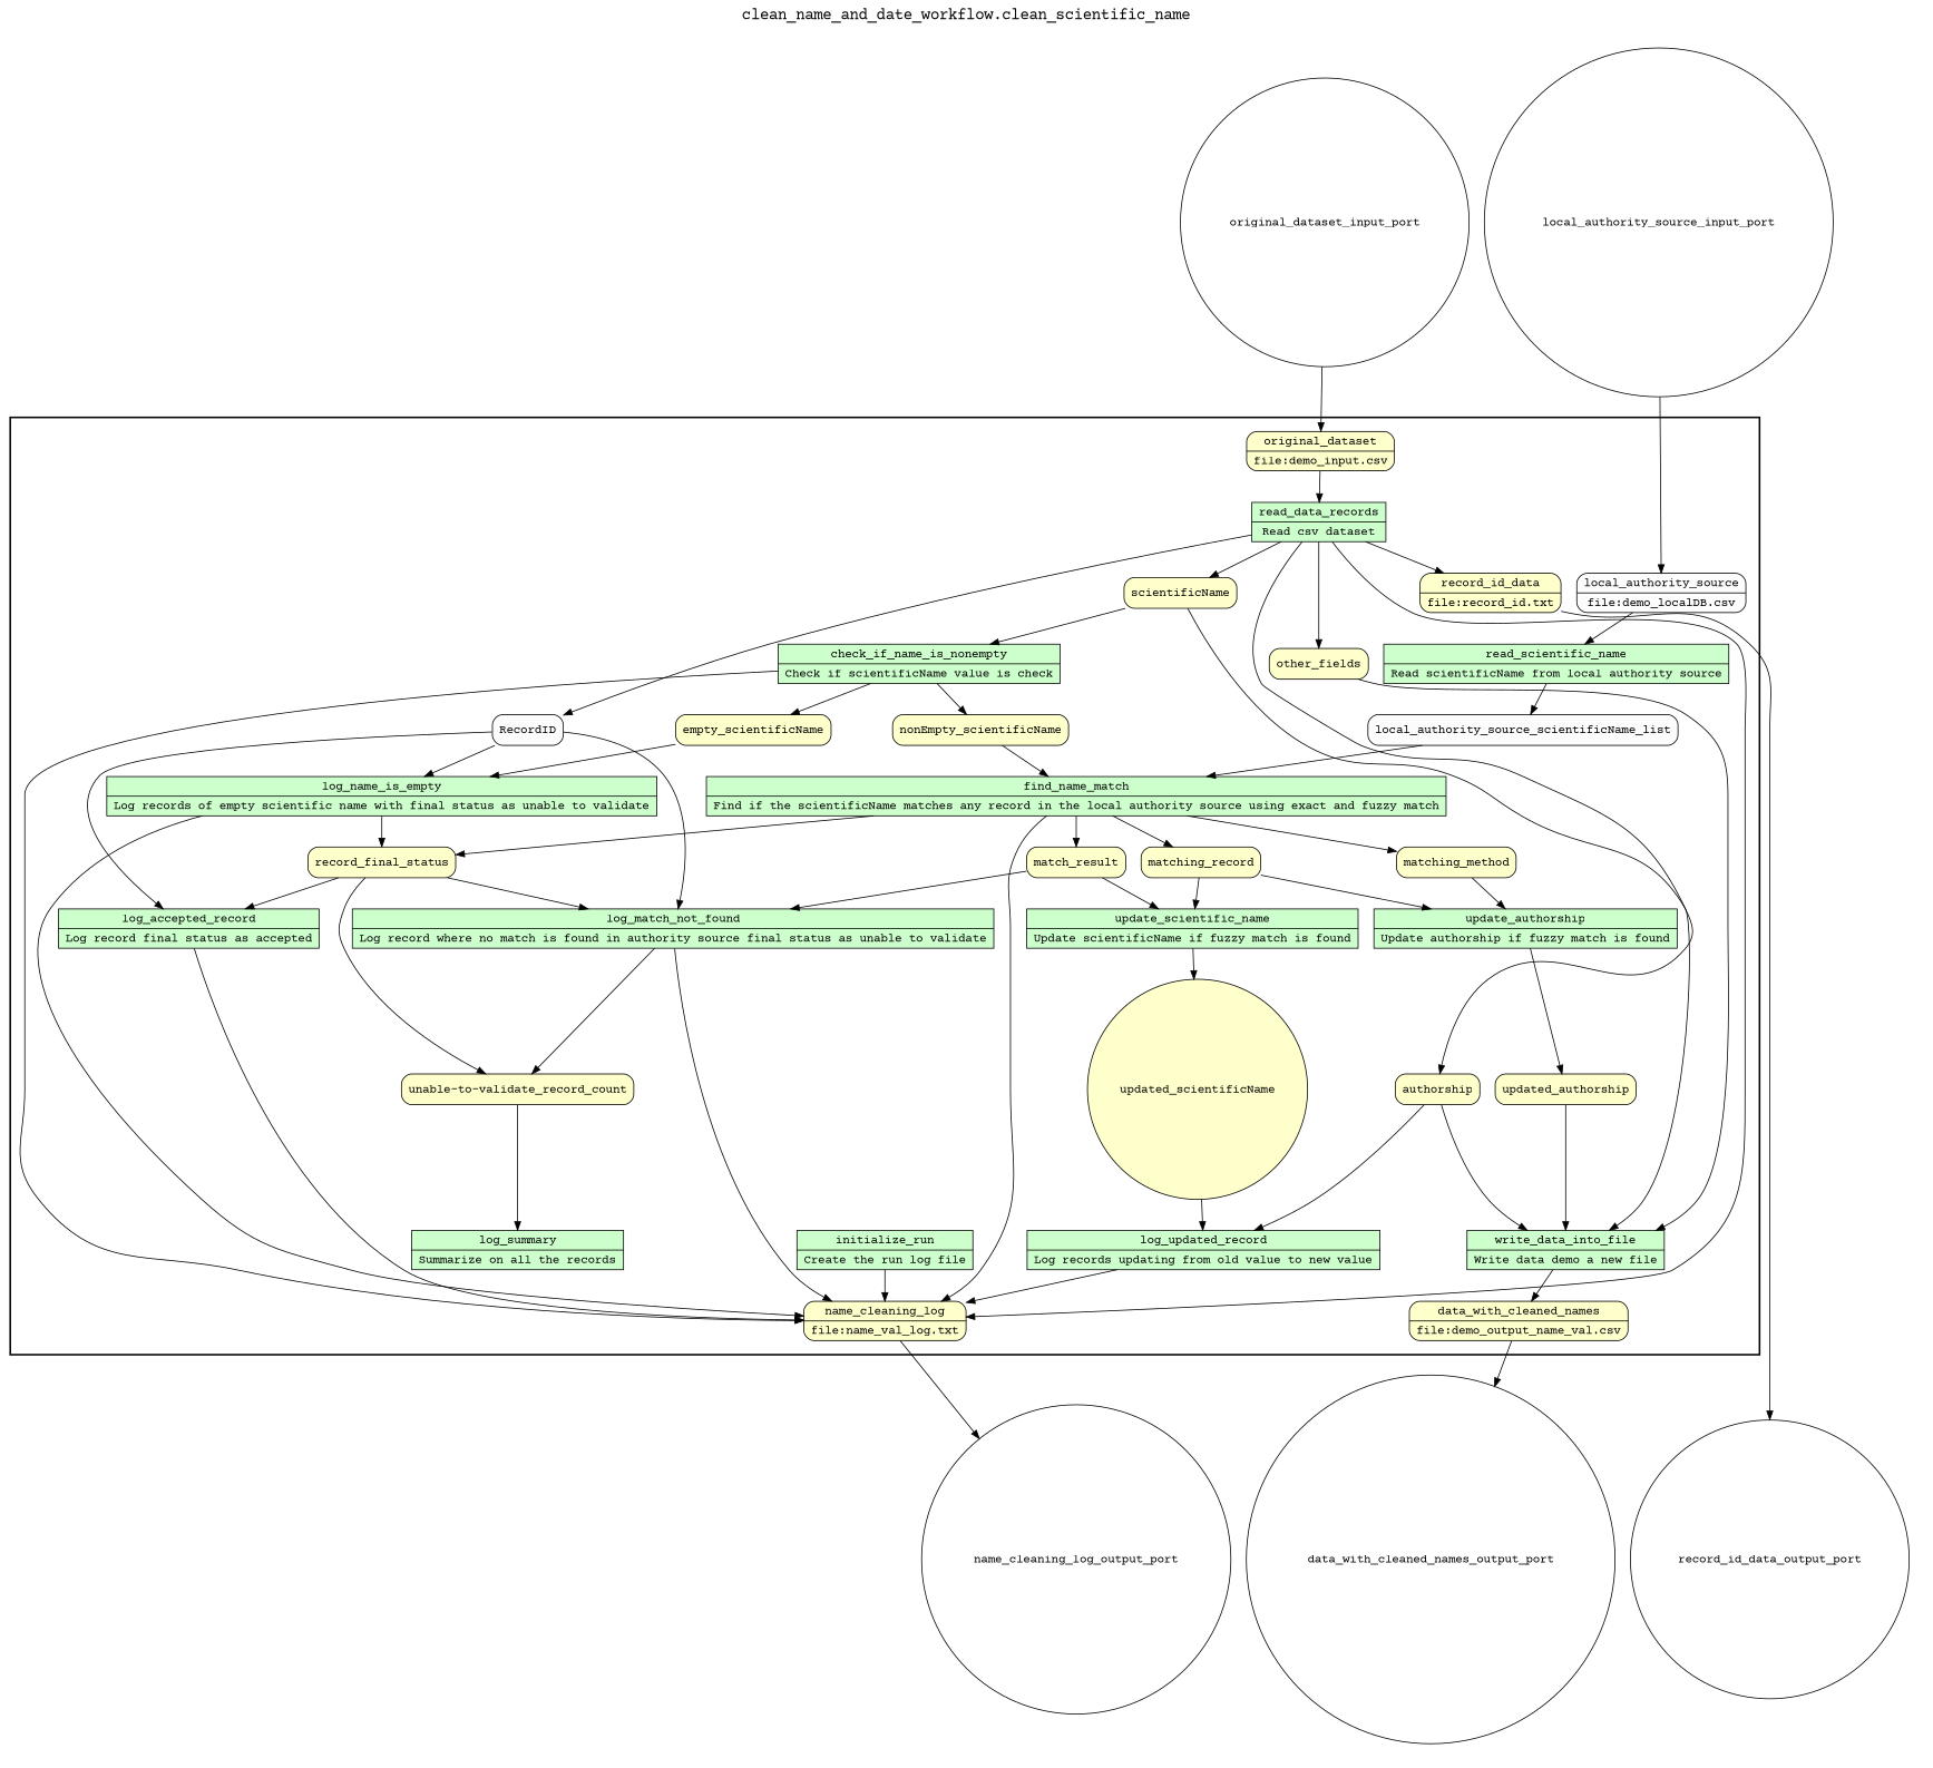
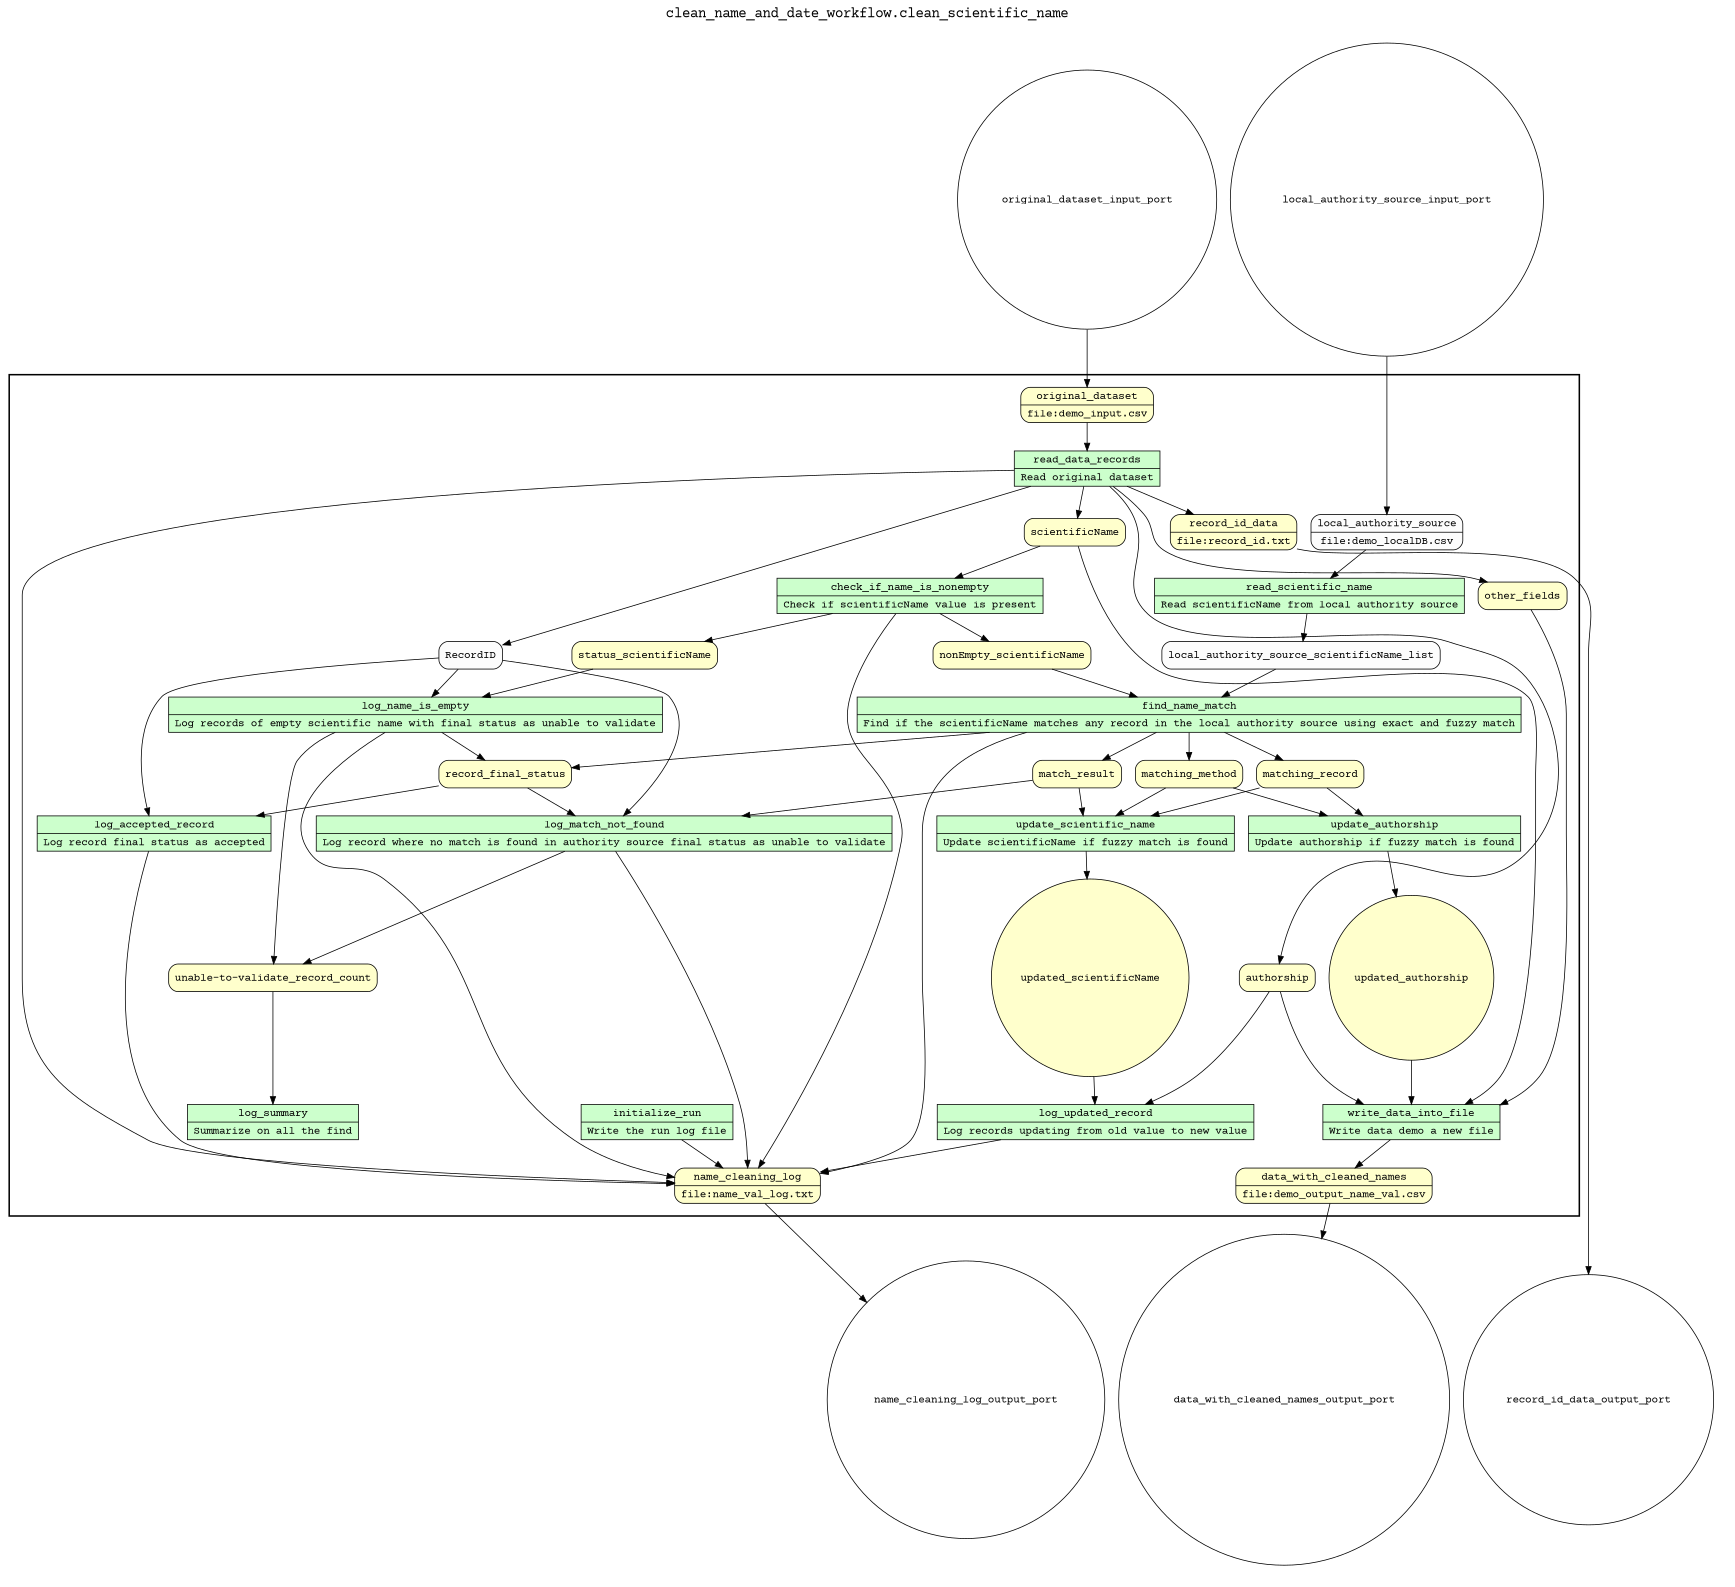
  digraph {
    fontname="Courier Prime"
    fontsize=18
    label="clean_name_and_date_workflow.clean_scientific_name"
    labelloc=t
    rankdir=TB
    node [fillcolor="#FFFFCC" fontname="Courier Prime" peripheries=1 shape=record style="rounded,filled"]
    edge [fontname="Courier Prime"]
-   n1 [fillcolor="#CCFFCC" label="{<f0> initialize_run |<f1> Create the run log file}" rankdir=LR style=filled]
+   n1 [fillcolor="#CCFFCC" label="{<f0> initialize_run |<f1> Write the run log file}" rankdir=LR style=filled]
    n2 [label="{<f0> name_cleaning_log |<f1> file\:name_val_log.txt}" rankdir=LR]
    n3 [fillcolor="#CCFFCC" label="{<f0> read_scientific_name |<f1> Read scientificName from local authority source}" rankdir=LR style=filled]
    local_authority_source_scientificName_list [fillcolor="#FCFCFC" shape=box]
-   n5 [fillcolor="#CCFFCC" label="{<f0> read_data_records |<f1> Read csv dataset}" rankdir=LR style=filled]
+   n5 [fillcolor="#CCFFCC" label="{<f0> read_data_records |<f1> Read original dataset}" rankdir=LR style=filled]
    n6 [label="{<f0> record_id_data |<f1> file\:record_id.txt}" rankdir=LR]
    scientificName [shape=box]
    authorship [shape=box]
    other_fields [shape=box]
    RecordID [fillcolor="#FCFCFC" shape=box]
-   n11 [fillcolor="#CCFFCC" label="{<f0> check_if_name_is_nonempty |<f1> Check if scientificName value is check}" rankdir=LR style=filled]
-   empty_scientificName [shape=box]
+   n11 [fillcolor="#CCFFCC" label="{<f0> check_if_name_is_nonempty |<f1> Check if scientificName value is present}" rankdir=LR style=filled]
+   empty_scientificName [shape=box label=status_scientificName]
    nonEmpty_scientificName [shape=box]
    n14 [fillcolor="#CCFFCC" label="{<f0> log_name_is_empty |<f1> Log records of empty scientific name with final status as unable to validate}" rankdir=LR style=filled]
    record_final_status [shape=box]
    "unable-to-validate_record_count" [shape=box]
    n17 [fillcolor="#CCFFCC" label="{<f0> find_name_match |<f1> Find if the scientificName matches any record in the local authority source using exact and fuzzy match}" rankdir=LR style=filled]
    match_result [shape=box]
    matching_method [shape=box]
    matching_record [shape=box]
    n21 [fillcolor="#CCFFCC" label="{<f0> log_match_not_found |<f1> Log record where no match is found in authority source final status as unable to validate}" rankdir=LR style=filled]
    n22 [fillcolor="#CCFFCC" label="{<f0> update_scientific_name |<f1> Update scientificName if fuzzy match is found}" rankdir=LR style=filled]
    updated_scientificName [shape=circle]
    n24 [fillcolor="#CCFFCC" label="{<f0> update_authorship |<f1> Update authorship if fuzzy match is found}" rankdir=LR style=filled]
-   updated_authorship [shape=box]
+   updated_authorship [shape=circle]
    n26 [fillcolor="#CCFFCC" label="{<f0> log_updated_record |<f1> Log records updating from old value to new value}" rankdir=LR style=filled]
    n27 [fillcolor="#CCFFCC" label="{<f0> log_accepted_record |<f1> Log record final status as accepted}" rankdir=LR style=filled]
    n28 [fillcolor="#CCFFCC" label="{<f0> write_data_into_file |<f1> Write data demo a new file}" rankdir=LR style=filled]
    n29 [label="{<f0> data_with_cleaned_names |<f1> file\:demo_output_name_val.csv}" rankdir=LR]
-   n30 [fillcolor="#CCFFCC" label="{<f0> log_summary |<f1> Summarize on all the records}" rankdir=LR style=filled]
+   n30 [fillcolor="#CCFFCC" label="{<f0> log_summary |<f1> Summarize on all the find}" rankdir=LR style=filled]
    n31 [label="{<f0> original_dataset |<f1> file\:demo_input.csv}" rankdir=LR]
    n32 [fillcolor="#FCFCFC" label="{<f0> local_authority_source |<f1> file\:demo_localDB.csv}" rankdir=LR]
    local_authority_source_input_port [fillcolor="#FFFFFF" shape=circle width=0.2]
    original_dataset_input_port [fillcolor="#FFFFFF" shape=circle width=0.2]
    data_with_cleaned_names_output_port [fillcolor="#FFFFFF" shape=circle width=0.2]
    name_cleaning_log_output_port [fillcolor="#FFFFFF" shape=circle width=0.2]
    record_id_data_output_port [fillcolor="#FFFFFF" shape=circle width=0.2]
    subgraph cluster_1 {
      color=black
      label=""
      penwidth=2
      subgraph cluster_2 {
        color=white
        label=""
        penwidth=2
        n1
        n2
        n3
        local_authority_source_scientificName_list
        n5
        n6
        scientificName
        authorship
        other_fields
        RecordID
        n11
        empty_scientificName
        nonEmpty_scientificName
        n14
        record_final_status
        "unable-to-validate_record_count"
        n17
        match_result
        matching_method
        matching_record
        n21
        n22
        updated_scientificName
        n24
        updated_authorship
        n26
        n27
        n28
        n29
        n30
        n31
        n32
      }
    }
    subgraph cluster_3 {
      color=white
      label=""
      subgraph cluster_4 {
        color=white
        label=""
        data_with_cleaned_names_output_port
        name_cleaning_log_output_port
        record_id_data_output_port
      }
    }
    subgraph cluster_5 {
      color=white
      label=""
      subgraph cluster_6 {
        color=white
        label=""
        local_authority_source_input_port
        original_dataset_input_port
      }
    }
    n1 -> n2
    n2 -> name_cleaning_log_output_port
    n3 -> local_authority_source_scientificName_list
    local_authority_source_scientificName_list -> n17
    n5 -> n2
    n5 -> n6
    n5 -> scientificName
    n5 -> authorship
    n5 -> other_fields
    n5 -> RecordID
    n6 -> record_id_data_output_port
    scientificName -> n11
    scientificName -> n28
    authorship -> n26
    authorship -> n28
    other_fields -> n28
    RecordID -> n14
    RecordID -> n21
    RecordID -> n27
    n11 -> n2
    n11 -> empty_scientificName
    n11 -> nonEmpty_scientificName
    empty_scientificName -> n14
    nonEmpty_scientificName -> n17
    n14 -> n2
    n14 -> record_final_status
-   record_final_status -> "unable-to-validate_record_count"
+   n14 -> "unable-to-validate_record_count"
    record_final_status -> n21
    record_final_status -> n27
    "unable-to-validate_record_count" -> n30
    n17 -> n2
    n17 -> record_final_status
    n17 -> match_result
    n17 -> matching_method
    n17 -> matching_record
    match_result -> n21
    match_result -> n22
+   matching_method -> n22
    matching_method -> n24
    matching_record -> n22
    matching_record -> n24
    n21 -> n2
    n21 -> "unable-to-validate_record_count"
    n22 -> updated_scientificName
    updated_scientificName -> n26
    n24 -> updated_authorship
    updated_authorship -> n28
    n26 -> n2
    n27 -> n2
    n28 -> n29
    n29 -> data_with_cleaned_names_output_port
    n31 -> n5
    n32 -> n3
    local_authority_source_input_port -> n32
    original_dataset_input_port -> n31
  }
